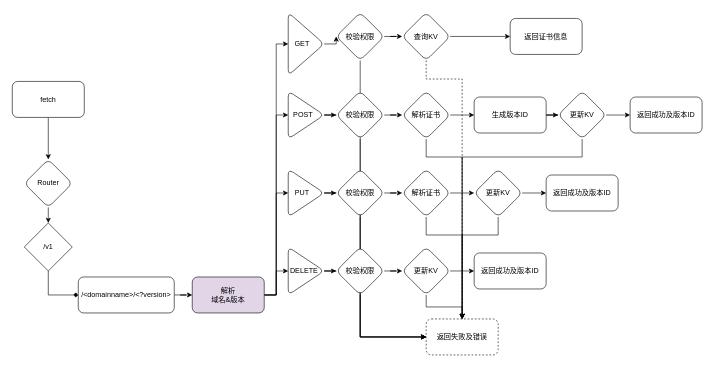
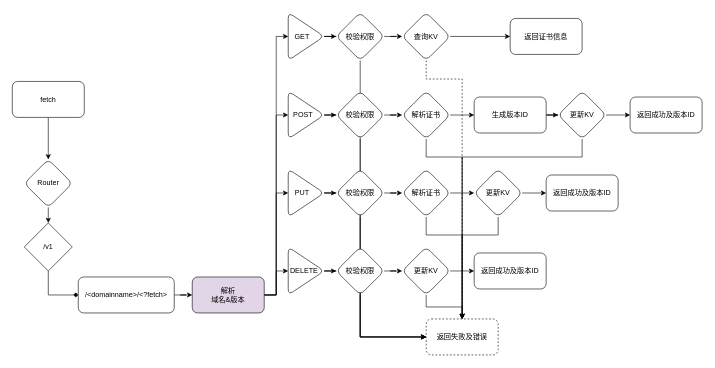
  <mxCell id="0" />
  <mxCell id="1" parent="0" />
  <mxCell id="2" value="" style="edgeStyle=orthogonalEdgeStyle;rounded=0;orthogonalLoop=1;jettySize=auto;html=1;" edge="1" parent="1" source="3" target="5"><mxGeometry relative="1" as="geometry" /></mxCell>
  <mxCell id="3" value="fetch" style="rounded=1;whiteSpace=wrap;html=1;" vertex="1" parent="1"><mxGeometry x="20" y="135" width="120" height="60" as="geometry" /></mxCell>
  <mxCell id="4" style="edgeStyle=orthogonalEdgeStyle;rounded=0;orthogonalLoop=1;jettySize=auto;html=1;exitX=0.5;exitY=1;exitDx=0;exitDy=0;entryX=0.5;entryY=0;entryDx=0;entryDy=0;" edge="1" parent="1" source="5" target="7"><mxGeometry relative="1" as="geometry" /></mxCell>
  <mxCell id="5" value="Router" style="rhombus;whiteSpace=wrap;html=1;rounded=1;" vertex="1" parent="1"><mxGeometry x="40" y="265" width="80" height="80" as="geometry" /></mxCell>
  <mxCell id="6" style="edgeStyle=orthogonalEdgeStyle;rounded=0;orthogonalLoop=1;jettySize=auto;html=1;exitX=0.5;exitY=1;exitDx=0;exitDy=0;entryX=0;entryY=0.5;entryDx=0;entryDy=0;endArrow=diamond;" edge="1" parent="1" source="7" target="13"><mxGeometry relative="1" as="geometry" /></mxCell>
  <mxCell id="7" value="/v1" style="rhombus;whiteSpace=wrap;html=1;" vertex="1" parent="1"><mxGeometry x="40" y="371" width="80" height="80" as="geometry" /></mxCell>
  <mxCell id="8" style="edgeStyle=orthogonalEdgeStyle;rounded=0;orthogonalLoop=1;jettySize=auto;html=1;exitX=1;exitY=0.5;exitDx=0;exitDy=0;entryX=0;entryY=0.5;entryDx=0;entryDy=0;" edge="1" parent="1" source="23" target="15"><mxGeometry relative="1" as="geometry" /></mxCell>
  <mxCell id="9" style="edgeStyle=orthogonalEdgeStyle;rounded=0;orthogonalLoop=1;jettySize=auto;html=1;exitX=1;exitY=0.5;exitDx=0;exitDy=0;entryX=0;entryY=0.5;entryDx=0;entryDy=0;" edge="1" parent="1" source="23" target="16"><mxGeometry relative="1" as="geometry" /></mxCell>
  <mxCell id="10" style="edgeStyle=orthogonalEdgeStyle;rounded=0;orthogonalLoop=1;jettySize=auto;html=1;exitX=1;exitY=0.5;exitDx=0;exitDy=0;entryX=0;entryY=0.5;entryDx=0;entryDy=0;" edge="1" parent="1" source="23" target="18"><mxGeometry relative="1" as="geometry" /></mxCell>
  <mxCell id="11" style="edgeStyle=orthogonalEdgeStyle;rounded=0;orthogonalLoop=1;jettySize=auto;html=1;entryX=0;entryY=0.5;entryDx=0;entryDy=0;exitX=1;exitY=0.5;exitDx=0;exitDy=0;" edge="1" parent="1" source="23" target="17"><mxGeometry relative="1" as="geometry"><mxPoint x="430" y="461" as="sourcePoint" /></mxGeometry></mxCell>
  <mxCell id="12" value="" style="edgeStyle=orthogonalEdgeStyle;rounded=0;orthogonalLoop=1;jettySize=auto;html=1;" edge="1" parent="1" source="13" target="23"><mxGeometry relative="1" as="geometry" /></mxCell>
- <mxCell id="13" value="/&amp;lt;domainname&amp;gt;/&amp;lt;?version&amp;gt;" style="rounded=1;whiteSpace=wrap;html=1;" vertex="1" parent="1"><mxGeometry x="130" y="461" width="160" height="60" as="geometry" /></mxCell>
+ <mxCell id="13" value="/&amp;lt;domainname&amp;gt;/&amp;lt;?fetch&amp;gt;" style="rounded=1;whiteSpace=wrap;html=1;" vertex="1" parent="1"><mxGeometry x="130" y="461" width="160" height="60" as="geometry" /></mxCell>
  <mxCell id="14" value="" style="edgeStyle=orthogonalEdgeStyle;rounded=0;orthogonalLoop=1;jettySize=auto;html=1;" edge="1" parent="1" source="15" target="47"><mxGeometry relative="1" as="geometry" /></mxCell>
- <mxCell id="15" value="GET&amp;nbsp; &amp;nbsp;&amp;nbsp;" style="triangle;whiteSpace=wrap;html=1;rounded=1;" vertex="1" parent="1"><mxGeometry x="480" y="20" width="60" height="105" as="geometry" /></mxCell>
+ <mxCell id="15" value="GET&amp;nbsp; &amp;nbsp;&amp;nbsp;" style="triangle;whiteSpace=wrap;html=1;rounded=1;" vertex="1" parent="1"><mxGeometry x="480" y="20" width="60" height="80" as="geometry" /></mxCell>
  <mxCell id="16" value="POST&amp;nbsp; &amp;nbsp;" style="triangle;whiteSpace=wrap;html=1;rounded=1;" vertex="1" parent="1"><mxGeometry x="480" y="151" width="60" height="80" as="geometry" /></mxCell>
  <mxCell id="17" value="PUT&amp;nbsp; &amp;nbsp;&amp;nbsp;" style="triangle;whiteSpace=wrap;html=1;rounded=1;" vertex="1" parent="1"><mxGeometry x="480" y="281" width="60" height="80" as="geometry" /></mxCell>
  <mxCell id="18" value="DELETE&amp;nbsp;&amp;nbsp;" style="triangle;whiteSpace=wrap;html=1;rounded=1;" vertex="1" parent="1"><mxGeometry x="480" y="411" width="60" height="80" as="geometry" /></mxCell>
  <mxCell id="19" style="edgeStyle=orthogonalEdgeStyle;rounded=0;orthogonalLoop=1;jettySize=auto;html=1;exitX=1;exitY=0.5;exitDx=0;exitDy=0;entryX=0;entryY=0.5;entryDx=0;entryDy=0;" edge="1" parent="1" source="21" target="22"><mxGeometry relative="1" as="geometry" /></mxCell>
  <mxCell id="20" style="edgeStyle=orthogonalEdgeStyle;rounded=0;orthogonalLoop=1;jettySize=auto;html=1;exitX=0.5;exitY=1;exitDx=0;exitDy=0;entryX=0.5;entryY=0;entryDx=0;entryDy=0;dashed=1;" edge="1" parent="1" source="21" target="44"><mxGeometry relative="1" as="geometry"><mxPoint x="770" y="571" as="targetPoint" /><Array as="points"><mxPoint x="710" y="131" /><mxPoint x="770" y="131" /></Array></mxGeometry></mxCell>
  <mxCell id="21" value="查询KV" style="rhombus;whiteSpace=wrap;html=1;rounded=1;" vertex="1" parent="1"><mxGeometry x="670" y="20" width="80" height="80" as="geometry" /></mxCell>
  <mxCell id="22" value="返回证书信息" style="whiteSpace=wrap;html=1;rounded=1;" vertex="1" parent="1"><mxGeometry x="850" y="30" width="120" height="60" as="geometry" /></mxCell>
  <mxCell id="23" value="解析&lt;br&gt;域名&amp;amp;版本" style="whiteSpace=wrap;html=1;rounded=1;fillColor=#e1d5e7;" vertex="1" parent="1"><mxGeometry x="320" y="461" width="120" height="60" as="geometry" /></mxCell>
  <mxCell id="24" value="" style="edgeStyle=orthogonalEdgeStyle;rounded=0;orthogonalLoop=1;jettySize=auto;html=1;" edge="1" parent="1" source="26" target="28"><mxGeometry relative="1" as="geometry" /></mxCell>
  <mxCell id="25" style="edgeStyle=orthogonalEdgeStyle;rounded=0;orthogonalLoop=1;jettySize=auto;html=1;exitX=0.5;exitY=1;exitDx=0;exitDy=0;entryX=0.5;entryY=0;entryDx=0;entryDy=0;" edge="1" parent="1" source="26" target="44"><mxGeometry relative="1" as="geometry"><Array as="points"><mxPoint x="710" y="261" /><mxPoint x="770" y="261" /></Array></mxGeometry></mxCell>
  <mxCell id="26" value="解析证书" style="rhombus;whiteSpace=wrap;html=1;rounded=1;" vertex="1" parent="1"><mxGeometry x="670" y="151" width="80" height="80" as="geometry" /></mxCell>
  <mxCell id="27" value="" style="edgeStyle=orthogonalEdgeStyle;rounded=0;orthogonalLoop=1;jettySize=auto;html=1;" edge="1" parent="1" source="28" target="31"><mxGeometry relative="1" as="geometry" /></mxCell>
  <mxCell id="28" value="生成版本ID" style="rounded=1;whiteSpace=wrap;html=1;" vertex="1" parent="1"><mxGeometry x="790" y="161" width="120" height="60" as="geometry" /></mxCell>
  <mxCell id="29" value="" style="edgeStyle=orthogonalEdgeStyle;rounded=0;orthogonalLoop=1;jettySize=auto;html=1;" edge="1" parent="1" source="31" target="32"><mxGeometry relative="1" as="geometry" /></mxCell>
  <mxCell id="30" style="edgeStyle=orthogonalEdgeStyle;rounded=0;orthogonalLoop=1;jettySize=auto;html=1;exitX=0.5;exitY=1;exitDx=0;exitDy=0;entryX=0.5;entryY=0;entryDx=0;entryDy=0;" edge="1" parent="1" source="31" target="44"><mxGeometry relative="1" as="geometry"><Array as="points"><mxPoint x="970" y="261" /><mxPoint x="770" y="261" /></Array></mxGeometry></mxCell>
  <mxCell id="31" value="更新KV" style="rhombus;whiteSpace=wrap;html=1;rounded=1;" vertex="1" parent="1"><mxGeometry x="930" y="151" width="80" height="80" as="geometry" /></mxCell>
  <mxCell id="32" value="返回成功及版本ID" style="rounded=1;whiteSpace=wrap;html=1;" vertex="1" parent="1"><mxGeometry x="1050" y="161" width="120" height="60" as="geometry" /></mxCell>
  <mxCell id="33" style="edgeStyle=orthogonalEdgeStyle;rounded=0;orthogonalLoop=1;jettySize=auto;html=1;exitX=0.5;exitY=1;exitDx=0;exitDy=0;entryX=0.5;entryY=0;entryDx=0;entryDy=0;" edge="1" parent="1" source="34" target="44"><mxGeometry relative="1" as="geometry"><Array as="points"><mxPoint x="710" y="391" /><mxPoint x="770" y="391" /></Array></mxGeometry></mxCell>
  <mxCell id="34" value="解析证书" style="rhombus;whiteSpace=wrap;html=1;rounded=1;" vertex="1" parent="1"><mxGeometry x="670" y="281" width="80" height="80" as="geometry" /></mxCell>
  <mxCell id="35" value="" style="edgeStyle=orthogonalEdgeStyle;rounded=0;orthogonalLoop=1;jettySize=auto;html=1;exitX=1;exitY=0.5;exitDx=0;exitDy=0;" edge="1" parent="1" source="34" target="38"><mxGeometry relative="1" as="geometry"><mxPoint x="910" y="321" as="sourcePoint" /></mxGeometry></mxCell>
  <mxCell id="36" value="" style="edgeStyle=orthogonalEdgeStyle;rounded=0;orthogonalLoop=1;jettySize=auto;html=1;" edge="1" parent="1" source="38" target="39"><mxGeometry relative="1" as="geometry" /></mxCell>
  <mxCell id="37" style="edgeStyle=orthogonalEdgeStyle;rounded=0;orthogonalLoop=1;jettySize=auto;html=1;exitX=0.5;exitY=1;exitDx=0;exitDy=0;entryX=0.5;entryY=0;entryDx=0;entryDy=0;" edge="1" parent="1" source="38" target="44"><mxGeometry relative="1" as="geometry"><Array as="points"><mxPoint x="830" y="391" /><mxPoint x="770" y="391" /></Array></mxGeometry></mxCell>
  <mxCell id="38" value="更新KV" style="rhombus;whiteSpace=wrap;html=1;rounded=1;" vertex="1" parent="1"><mxGeometry x="790" y="281" width="80" height="80" as="geometry" /></mxCell>
  <mxCell id="39" value="返回成功及版本ID" style="rounded=1;whiteSpace=wrap;html=1;" vertex="1" parent="1"><mxGeometry x="910" y="291" width="120" height="60" as="geometry" /></mxCell>
  <mxCell id="40" value="" style="edgeStyle=orthogonalEdgeStyle;rounded=0;orthogonalLoop=1;jettySize=auto;html=1;" edge="1" parent="1" source="42" target="43"><mxGeometry relative="1" as="geometry" /></mxCell>
  <mxCell id="41" style="edgeStyle=orthogonalEdgeStyle;rounded=0;orthogonalLoop=1;jettySize=auto;html=1;exitX=0.5;exitY=1;exitDx=0;exitDy=0;entryX=0.5;entryY=0;entryDx=0;entryDy=0;" edge="1" parent="1" source="42" target="44"><mxGeometry relative="1" as="geometry" /></mxCell>
  <mxCell id="42" value="更新KV" style="rhombus;whiteSpace=wrap;html=1;rounded=1;" vertex="1" parent="1"><mxGeometry x="670" y="411" width="80" height="80" as="geometry" /></mxCell>
  <mxCell id="43" value="返回成功及版本ID" style="rounded=1;whiteSpace=wrap;html=1;" vertex="1" parent="1"><mxGeometry x="790" y="421" width="120" height="60" as="geometry" /></mxCell>
  <mxCell id="44" value="返回失败及错误" style="rounded=1;whiteSpace=wrap;html=1;dashed=1;" vertex="1" parent="1"><mxGeometry x="710" y="531" width="120" height="60" as="geometry" /></mxCell>
  <mxCell id="45" style="edgeStyle=orthogonalEdgeStyle;rounded=0;orthogonalLoop=1;jettySize=auto;html=1;entryX=0;entryY=0.5;entryDx=0;entryDy=0;" edge="1" parent="1" source="47" target="21"><mxGeometry relative="1" as="geometry" /></mxCell>
  <mxCell id="46" style="edgeStyle=orthogonalEdgeStyle;rounded=0;orthogonalLoop=1;jettySize=auto;html=1;exitX=0.5;exitY=1;exitDx=0;exitDy=0;entryX=0;entryY=0.5;entryDx=0;entryDy=0;" edge="1" parent="1" source="47" target="44"><mxGeometry relative="1" as="geometry" /></mxCell>
  <mxCell id="47" value="校验权限" style="rhombus;whiteSpace=wrap;html=1;rounded=1;" vertex="1" parent="1"><mxGeometry x="560" y="20" width="80" height="80" as="geometry" /></mxCell>
  <mxCell id="48" value="" style="edgeStyle=orthogonalEdgeStyle;rounded=0;orthogonalLoop=1;jettySize=auto;html=1;exitX=1;exitY=0.5;exitDx=0;exitDy=0;" edge="1" parent="1" target="51" source="16"><mxGeometry relative="1" as="geometry"><mxPoint x="535" y="155" as="sourcePoint" /></mxGeometry></mxCell>
  <mxCell id="49" style="edgeStyle=orthogonalEdgeStyle;rounded=0;orthogonalLoop=1;jettySize=auto;html=1;entryX=0;entryY=0.5;entryDx=0;entryDy=0;" edge="1" parent="1" source="51" target="26"><mxGeometry relative="1" as="geometry"><mxPoint x="665" y="155" as="targetPoint" /></mxGeometry></mxCell>
  <mxCell id="50" style="edgeStyle=orthogonalEdgeStyle;rounded=0;orthogonalLoop=1;jettySize=auto;html=1;exitX=0.5;exitY=1;exitDx=0;exitDy=0;entryX=0;entryY=0.5;entryDx=0;entryDy=0;" edge="1" parent="1" source="51" target="44"><mxGeometry relative="1" as="geometry" /></mxCell>
  <mxCell id="51" value="校验权限" style="rhombus;whiteSpace=wrap;html=1;rounded=1;" vertex="1" parent="1"><mxGeometry x="560" y="151" width="80" height="80" as="geometry" /></mxCell>
  <mxCell id="52" value="" style="edgeStyle=orthogonalEdgeStyle;rounded=0;orthogonalLoop=1;jettySize=auto;html=1;exitX=1;exitY=0.5;exitDx=0;exitDy=0;" edge="1" parent="1" target="55" source="17"><mxGeometry relative="1" as="geometry"><mxPoint x="540" y="281" as="sourcePoint" /></mxGeometry></mxCell>
  <mxCell id="53" style="edgeStyle=orthogonalEdgeStyle;rounded=0;orthogonalLoop=1;jettySize=auto;html=1;entryX=0;entryY=0.5;entryDx=0;entryDy=0;" edge="1" parent="1" source="55" target="34"><mxGeometry relative="1" as="geometry"><mxPoint x="670" y="281" as="targetPoint" /></mxGeometry></mxCell>
  <mxCell id="54" style="edgeStyle=orthogonalEdgeStyle;rounded=0;orthogonalLoop=1;jettySize=auto;html=1;exitX=0.5;exitY=1;exitDx=0;exitDy=0;entryX=0;entryY=0.5;entryDx=0;entryDy=0;" edge="1" parent="1" source="55" target="44"><mxGeometry relative="1" as="geometry" /></mxCell>
  <mxCell id="55" value="校验权限" style="rhombus;whiteSpace=wrap;html=1;rounded=1;" vertex="1" parent="1"><mxGeometry x="560" y="281" width="80" height="80" as="geometry" /></mxCell>
  <mxCell id="56" value="" style="edgeStyle=orthogonalEdgeStyle;rounded=0;orthogonalLoop=1;jettySize=auto;html=1;exitX=1;exitY=0.5;exitDx=0;exitDy=0;" edge="1" parent="1" target="59" source="18"><mxGeometry relative="1" as="geometry"><mxPoint x="540" y="391" as="sourcePoint" /></mxGeometry></mxCell>
  <mxCell id="57" style="edgeStyle=orthogonalEdgeStyle;rounded=0;orthogonalLoop=1;jettySize=auto;html=1;entryX=0;entryY=0.5;entryDx=0;entryDy=0;" edge="1" parent="1" source="59" target="42"><mxGeometry relative="1" as="geometry"><mxPoint x="670" y="391" as="targetPoint" /></mxGeometry></mxCell>
  <mxCell id="58" style="edgeStyle=orthogonalEdgeStyle;rounded=0;orthogonalLoop=1;jettySize=auto;html=1;exitX=0.5;exitY=1;exitDx=0;exitDy=0;entryX=0;entryY=0.5;entryDx=0;entryDy=0;" edge="1" parent="1" source="59" target="44"><mxGeometry relative="1" as="geometry" /></mxCell>
  <mxCell id="59" value="校验权限" style="rhombus;whiteSpace=wrap;html=1;rounded=1;" vertex="1" parent="1"><mxGeometry x="560" y="411" width="80" height="80" as="geometry" /></mxCell>
